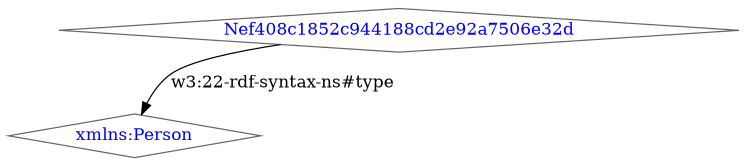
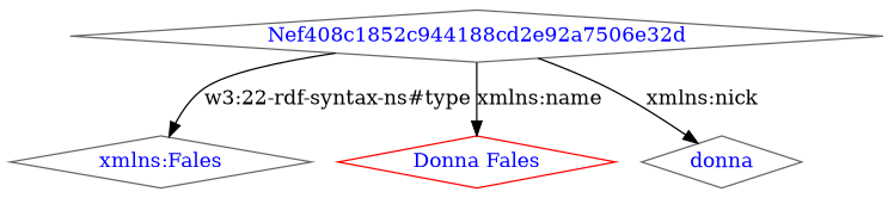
  digraph {
    node [color=gray40 fontcolor=blue shape=diamond]
-   n1 [label="xmlns:Person"]
+   n1 [label="xmlns:Fales"]
    n2 [label=Nef408c1852c944188cd2e92a7506e32d]
+   n3 [color=red label="Donna Fales"]
+   n4 [label=donna]
    n2 -> n1 [label="w3:22-rdf-syntax-ns#type"]
+   n2 -> n3 [label="xmlns:name"]
+   n2 -> n4 [label="xmlns:nick"]
  }
